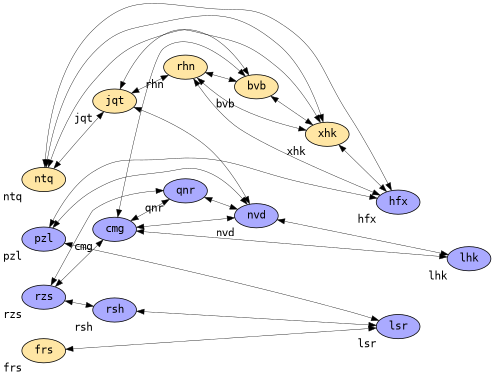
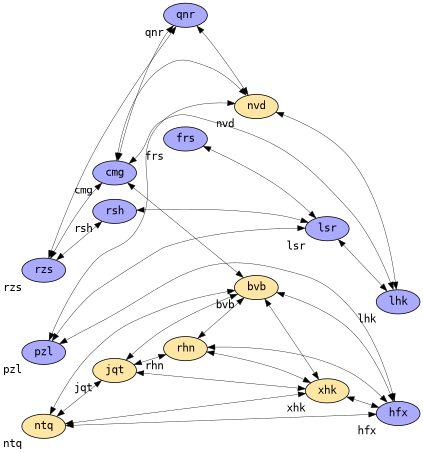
  digraph {
    bgcolor="#ffffff"
    fontname="DejaVu Sans Mono"
    rankdir=LR
    node [color=black fillcolor="#aaaaff" fontname="DejaVu Sans Mono" penwidth=1 shape=ellipse style=filled]
    edge [color=black dir=both fontname="DejaVu Sans Mono" penwidth=0.5 style=solid weight=0.5]
    jqt [fillcolor="#ffe6a4" height=0.138889 width=0.138889 xlabel=jqt]
-   nvd [height=0.138889 width=0.138889 xlabel=nvd]
+   nvd [fillcolor="#ffe6a4" height=0.138889 width=0.138889 xlabel=nvd]
    xhk [fillcolor="#ffe6a4" height=0.138889 width=0.138889 xlabel=xhk]
    rhn [fillcolor="#ffe6a4" height=0.138889 width=0.138889 xlabel=rhn]
    lhk [height=0.138889 width=0.138889 xlabel=lhk]
    hfx [height=0.138889 width=0.138889 xlabel=hfx]
    bvb [fillcolor="#ffe6a4" height=0.138889 width=0.138889 xlabel=bvb]
    cmg [height=0.138889 width=0.138889 xlabel=cmg]
    qnr [height=0.138889 width=0.138889 xlabel=qnr]
    rsh [height=0.138889 width=0.138889 xlabel=rsh]
    lsr [height=0.138889 width=0.138889 xlabel=lsr]
    pzl [height=0.138889 width=0.138889 xlabel=pzl]
-   frs [fillcolor="#ffe6a4" height=0.138889 width=0.138889 xlabel=frs]
+   frs [height=0.138889 width=0.138889 xlabel=frs]
    ntq [fillcolor="#ffe6a4" height=0.138889 width=0.138889 xlabel=ntq]
    rzs [height=0.138889 width=0.138889 xlabel=rzs]
-   jqt -> nvd
+   jqt -> bvb
    jqt -> xhk
    jqt -> rhn
    nvd -> lhk
    xhk -> hfx
    rhn -> xhk
    rhn -> hfx
    rhn -> bvb
    bvb -> xhk
+   bvb -> hfx
    cmg -> nvd
    cmg -> lhk
    cmg -> bvb
    cmg -> qnr
    qnr -> nvd
    rsh -> lsr
+   lsr -> lhk
    pzl -> nvd
    pzl -> hfx
    pzl -> lsr
    frs -> lsr
    ntq -> jqt
    ntq -> xhk
    ntq -> hfx
    ntq -> bvb
    rzs -> cmg
    rzs -> qnr
    rzs -> rsh
  }
